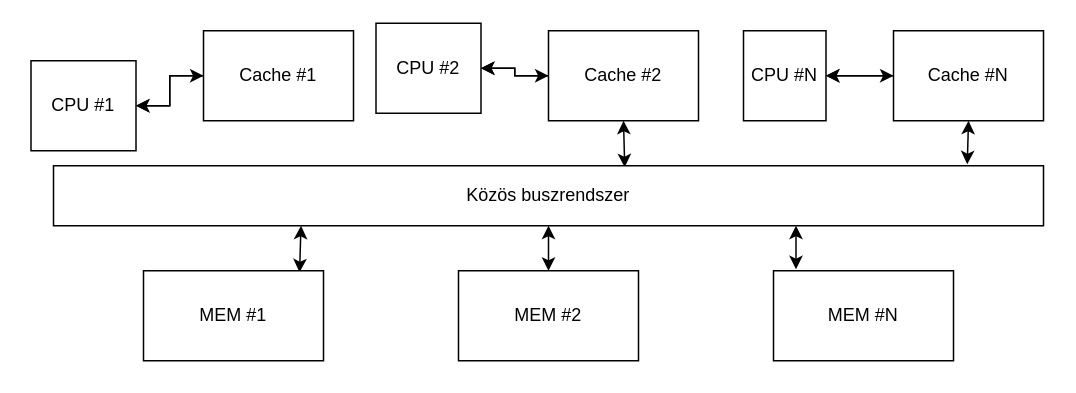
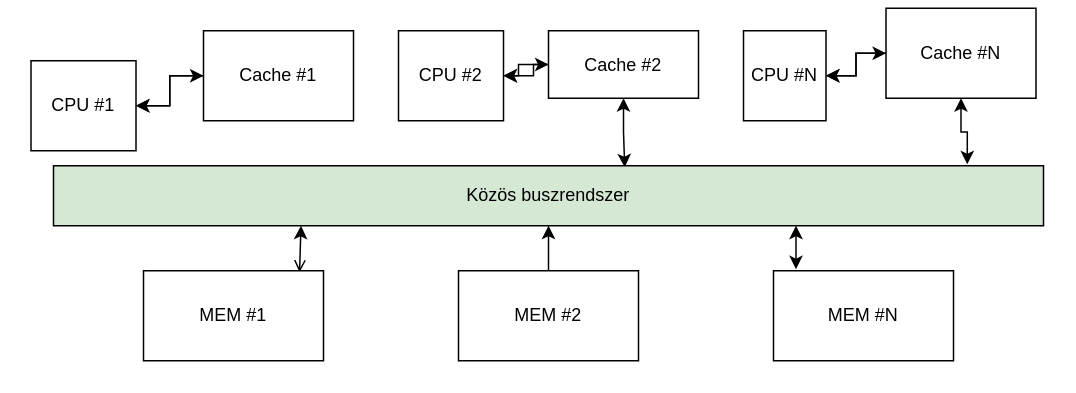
  <mxCell id="0" />
  <mxCell id="1" parent="0" />
  <mxCell id="2" value="" style="edgeStyle=orthogonalEdgeStyle;rounded=0;orthogonalLoop=1;jettySize=auto;html=1;startArrow=classic;startFill=1;" edge="1" parent="1" source="3" target="5"><mxGeometry relative="1" as="geometry" /></mxCell>
  <mxCell id="3" value="CPU #1" style="rounded=0;whiteSpace=wrap;html=1;" vertex="1" parent="1"><mxGeometry x="20" y="40" width="70" height="60" as="geometry" /></mxCell>
  <mxCell id="4" style="edgeStyle=orthogonalEdgeStyle;rounded=0;orthogonalLoop=1;jettySize=auto;html=1;entryX=1;entryY=0.5;entryDx=0;entryDy=0;" edge="1" parent="1" source="5" target="3"><mxGeometry relative="1" as="geometry" /></mxCell>
  <mxCell id="5" value="Cache #1" style="rounded=0;whiteSpace=wrap;html=1;" vertex="1" parent="1"><mxGeometry x="135" y="20" width="100" height="60" as="geometry" /></mxCell>
  <mxCell id="6" value="" style="edgeStyle=orthogonalEdgeStyle;rounded=0;orthogonalLoop=1;jettySize=auto;html=1;startArrow=classic;startFill=1;" edge="1" parent="1" source="7" target="10"><mxGeometry relative="1" as="geometry" /></mxCell>
- <mxCell id="7" value="CPU #2" style="rounded=0;whiteSpace=wrap;html=1;" vertex="1" parent="1"><mxGeometry x="250" y="15" width="70" height="60" as="geometry" /></mxCell>
+ <mxCell id="7" value="CPU #2" style="rounded=0;whiteSpace=wrap;html=1;" vertex="1" parent="1"><mxGeometry x="265" y="20" width="70" height="60" as="geometry" /></mxCell>
  <mxCell id="8" style="edgeStyle=orthogonalEdgeStyle;rounded=0;orthogonalLoop=1;jettySize=auto;html=1;entryX=1;entryY=0.5;entryDx=0;entryDy=0;" edge="1" parent="1" source="10" target="7"><mxGeometry relative="1" as="geometry" /></mxCell>
  <mxCell id="9" style="edgeStyle=orthogonalEdgeStyle;rounded=0;orthogonalLoop=1;jettySize=auto;html=1;exitX=0.5;exitY=1;exitDx=0;exitDy=0;entryX=0.577;entryY=0.025;entryDx=0;entryDy=0;entryPerimeter=0;startArrow=classic;startFill=1;" edge="1" parent="1" source="10" target="19"><mxGeometry relative="1" as="geometry" /></mxCell>
- <mxCell id="10" value="Cache #2" style="rounded=0;whiteSpace=wrap;html=1;" vertex="1" parent="1"><mxGeometry x="365" y="20" width="100" height="60" as="geometry" /></mxCell>
+ <mxCell id="10" value="Cache #2" style="rounded=0;whiteSpace=wrap;html=1;" vertex="1" parent="1"><mxGeometry x="365" y="20" width="100" height="45" as="geometry" /></mxCell>
  <mxCell id="11" value="" style="edgeStyle=orthogonalEdgeStyle;rounded=0;orthogonalLoop=1;jettySize=auto;html=1;startArrow=classic;startFill=1;" edge="1" parent="1" source="12" target="15"><mxGeometry relative="1" as="geometry" /></mxCell>
  <mxCell id="12" value="CPU #N" style="rounded=0;whiteSpace=wrap;html=1;" vertex="1" parent="1"><mxGeometry x="495" y="20" width="55" height="60" as="geometry" /></mxCell>
  <mxCell id="13" style="edgeStyle=orthogonalEdgeStyle;rounded=0;orthogonalLoop=1;jettySize=auto;html=1;entryX=1;entryY=0.5;entryDx=0;entryDy=0;" edge="1" parent="1" source="15" target="12"><mxGeometry relative="1" as="geometry" /></mxCell>
  <mxCell id="14" style="edgeStyle=orthogonalEdgeStyle;rounded=0;orthogonalLoop=1;jettySize=auto;html=1;exitX=0.5;exitY=1;exitDx=0;exitDy=0;entryX=0.923;entryY=-0.025;entryDx=0;entryDy=0;entryPerimeter=0;startArrow=classic;startFill=1;" edge="1" parent="1" source="15" target="19"><mxGeometry relative="1" as="geometry" /></mxCell>
- <mxCell id="15" value="Cache #N" style="rounded=0;whiteSpace=wrap;html=1;" vertex="1" parent="1"><mxGeometry x="595" y="20" width="100" height="60" as="geometry" /></mxCell>
- <mxCell id="16" style="edgeStyle=orthogonalEdgeStyle;rounded=0;orthogonalLoop=1;jettySize=auto;html=1;exitX=0.25;exitY=1;exitDx=0;exitDy=0;entryX=0.867;entryY=0.017;entryDx=0;entryDy=0;entryPerimeter=0;startArrow=classic;startFill=1;" edge="1" parent="1" source="19" target="20"><mxGeometry relative="1" as="geometry" /></mxCell>
- <mxCell id="17" style="edgeStyle=orthogonalEdgeStyle;rounded=0;orthogonalLoop=1;jettySize=auto;html=1;exitX=0.5;exitY=1;exitDx=0;exitDy=0;entryX=0.5;entryY=0;entryDx=0;entryDy=0;startArrow=classic;startFill=1;" edge="1" parent="1" source="19" target="21"><mxGeometry relative="1" as="geometry" /></mxCell>
+ <mxCell id="15" value="Cache #N" style="rounded=0;whiteSpace=wrap;html=1;" vertex="1" parent="1"><mxGeometry x="590" y="5" width="100" height="60" as="geometry" /></mxCell>
+ <mxCell id="16" style="edgeStyle=orthogonalEdgeStyle;rounded=0;orthogonalLoop=1;jettySize=auto;html=1;exitX=0.25;exitY=1;exitDx=0;exitDy=0;entryX=0.867;entryY=0.017;entryDx=0;entryDy=0;entryPerimeter=0;startArrow=classic;startFill=1;endArrow=open;" edge="1" parent="1" source="19" target="20"><mxGeometry relative="1" as="geometry" /></mxCell>
+ <mxCell id="17" style="edgeStyle=orthogonalEdgeStyle;rounded=0;orthogonalLoop=1;jettySize=auto;html=1;exitX=0.5;exitY=1;exitDx=0;exitDy=0;entryX=0.5;entryY=0;entryDx=0;entryDy=0;startArrow=classic;startFill=1;endArrow=none;" edge="1" parent="1" source="19" target="21"><mxGeometry relative="1" as="geometry" /></mxCell>
  <mxCell id="18" style="edgeStyle=orthogonalEdgeStyle;rounded=0;orthogonalLoop=1;jettySize=auto;html=1;exitX=0.75;exitY=1;exitDx=0;exitDy=0;entryX=0.125;entryY=-0.017;entryDx=0;entryDy=0;entryPerimeter=0;startArrow=classic;startFill=1;" edge="1" parent="1" source="19" target="22"><mxGeometry relative="1" as="geometry" /></mxCell>
- <mxCell id="19" value="Közös buszrendszer" style="rounded=0;whiteSpace=wrap;html=1;" vertex="1" parent="1"><mxGeometry x="35" y="110" width="660" height="40" as="geometry" /></mxCell>
+ <mxCell id="19" value="Közös buszrendszer" style="rounded=0;whiteSpace=wrap;html=1;fillColor=#d5e8d4;" vertex="1" parent="1"><mxGeometry x="35" y="110" width="660" height="40" as="geometry" /></mxCell>
  <mxCell id="20" value="MEM #1" style="rounded=0;whiteSpace=wrap;html=1;" vertex="1" parent="1"><mxGeometry x="95" y="180" width="120" height="60" as="geometry" /></mxCell>
  <mxCell id="21" value="MEM #2" style="rounded=0;whiteSpace=wrap;html=1;" vertex="1" parent="1"><mxGeometry x="305" y="180" width="120" height="60" as="geometry" /></mxCell>
  <mxCell id="22" value="MEM #N" style="rounded=0;whiteSpace=wrap;html=1;" vertex="1" parent="1"><mxGeometry x="515" y="180" width="120" height="60" as="geometry" /></mxCell>
